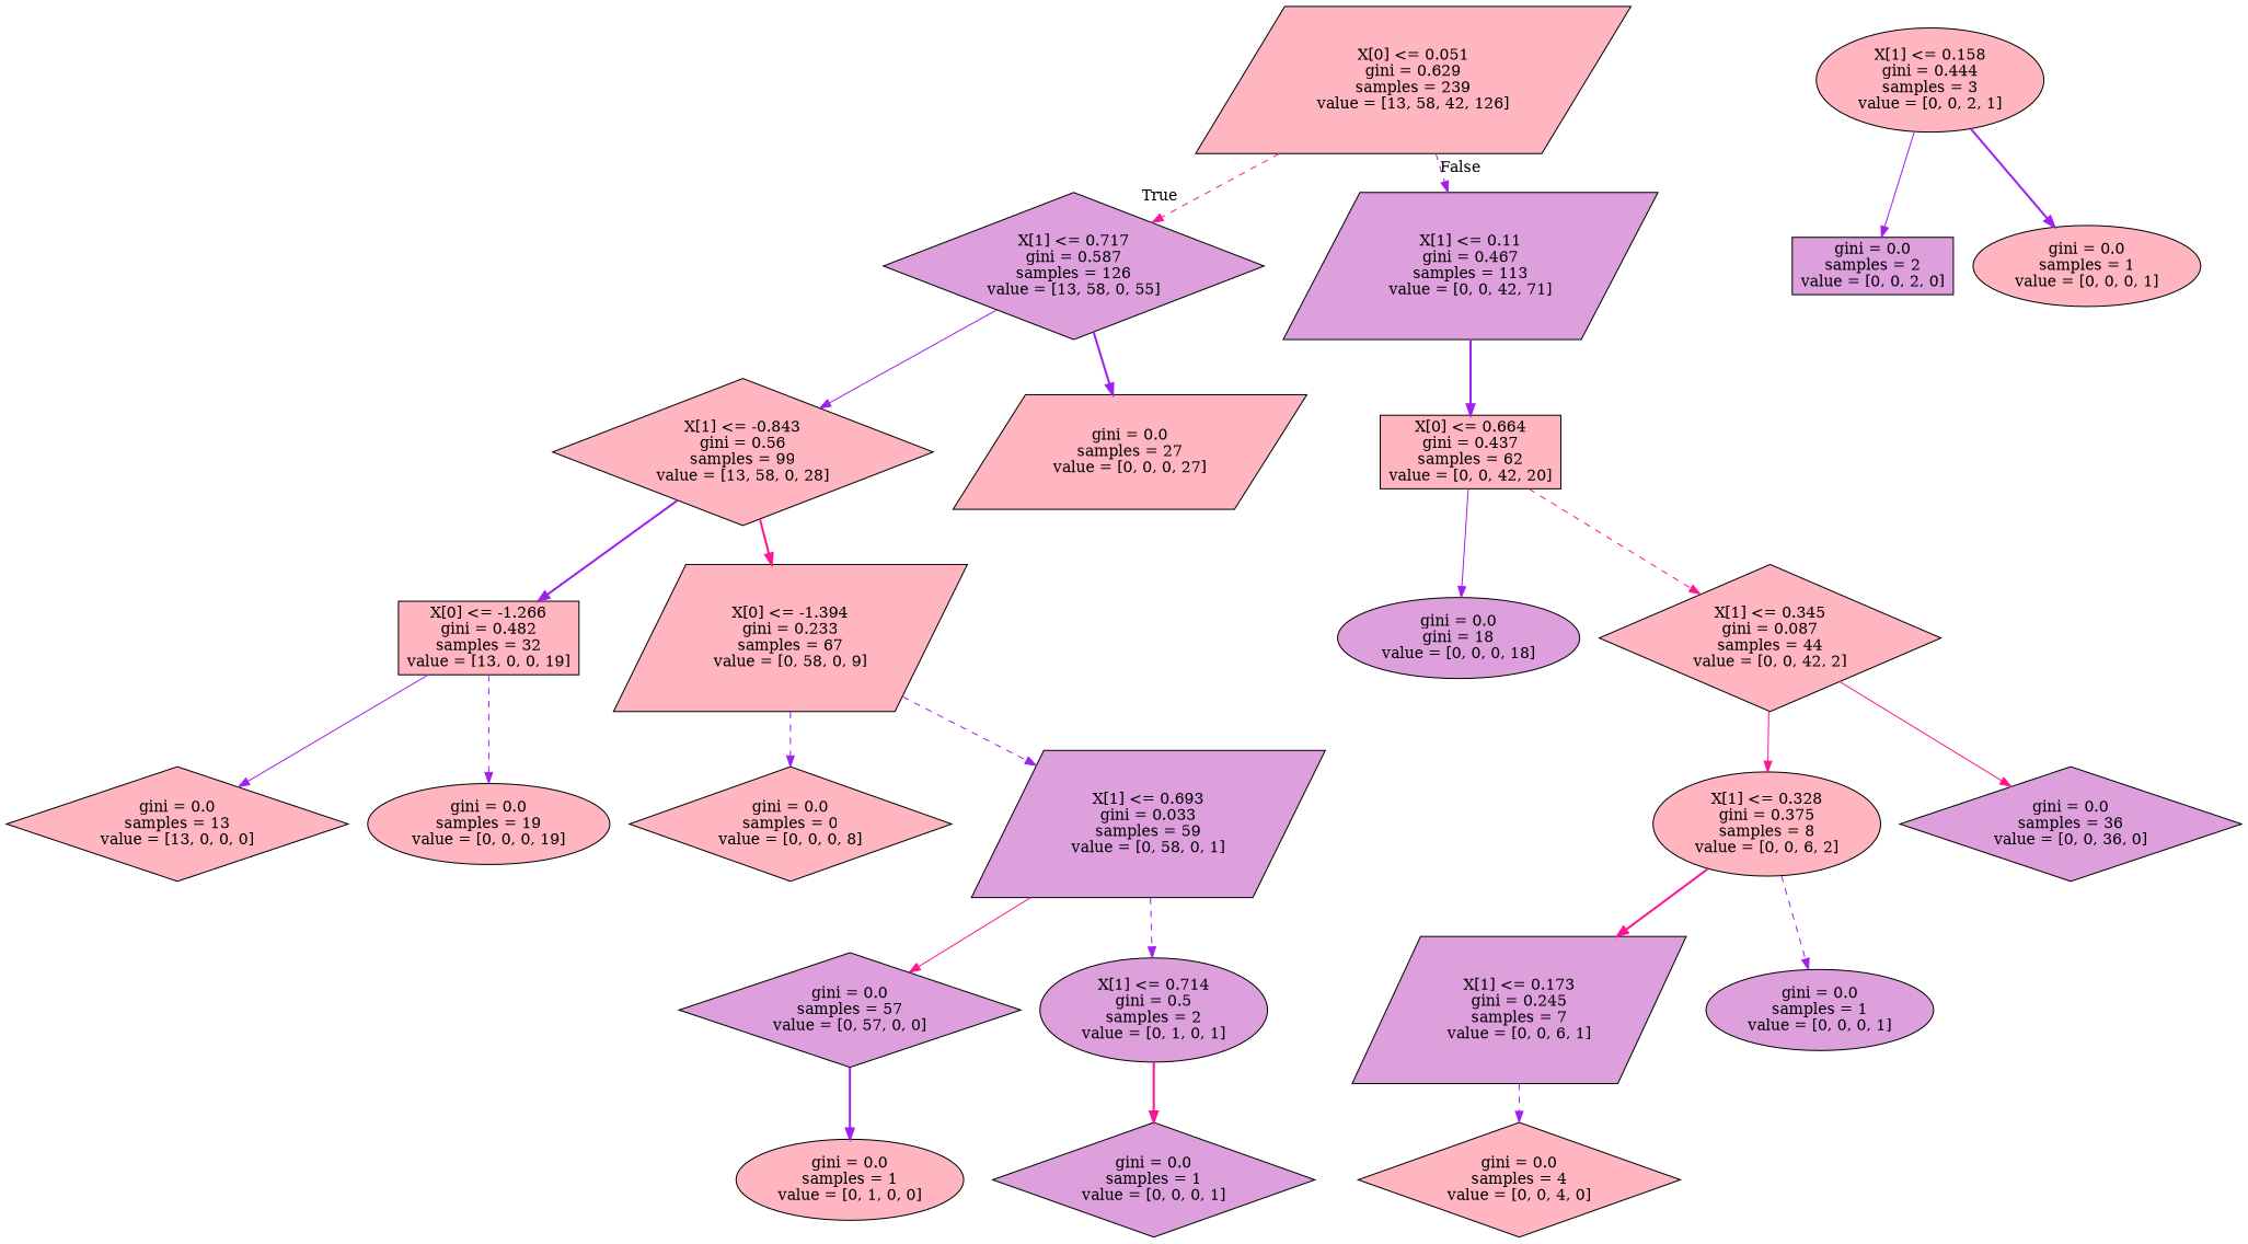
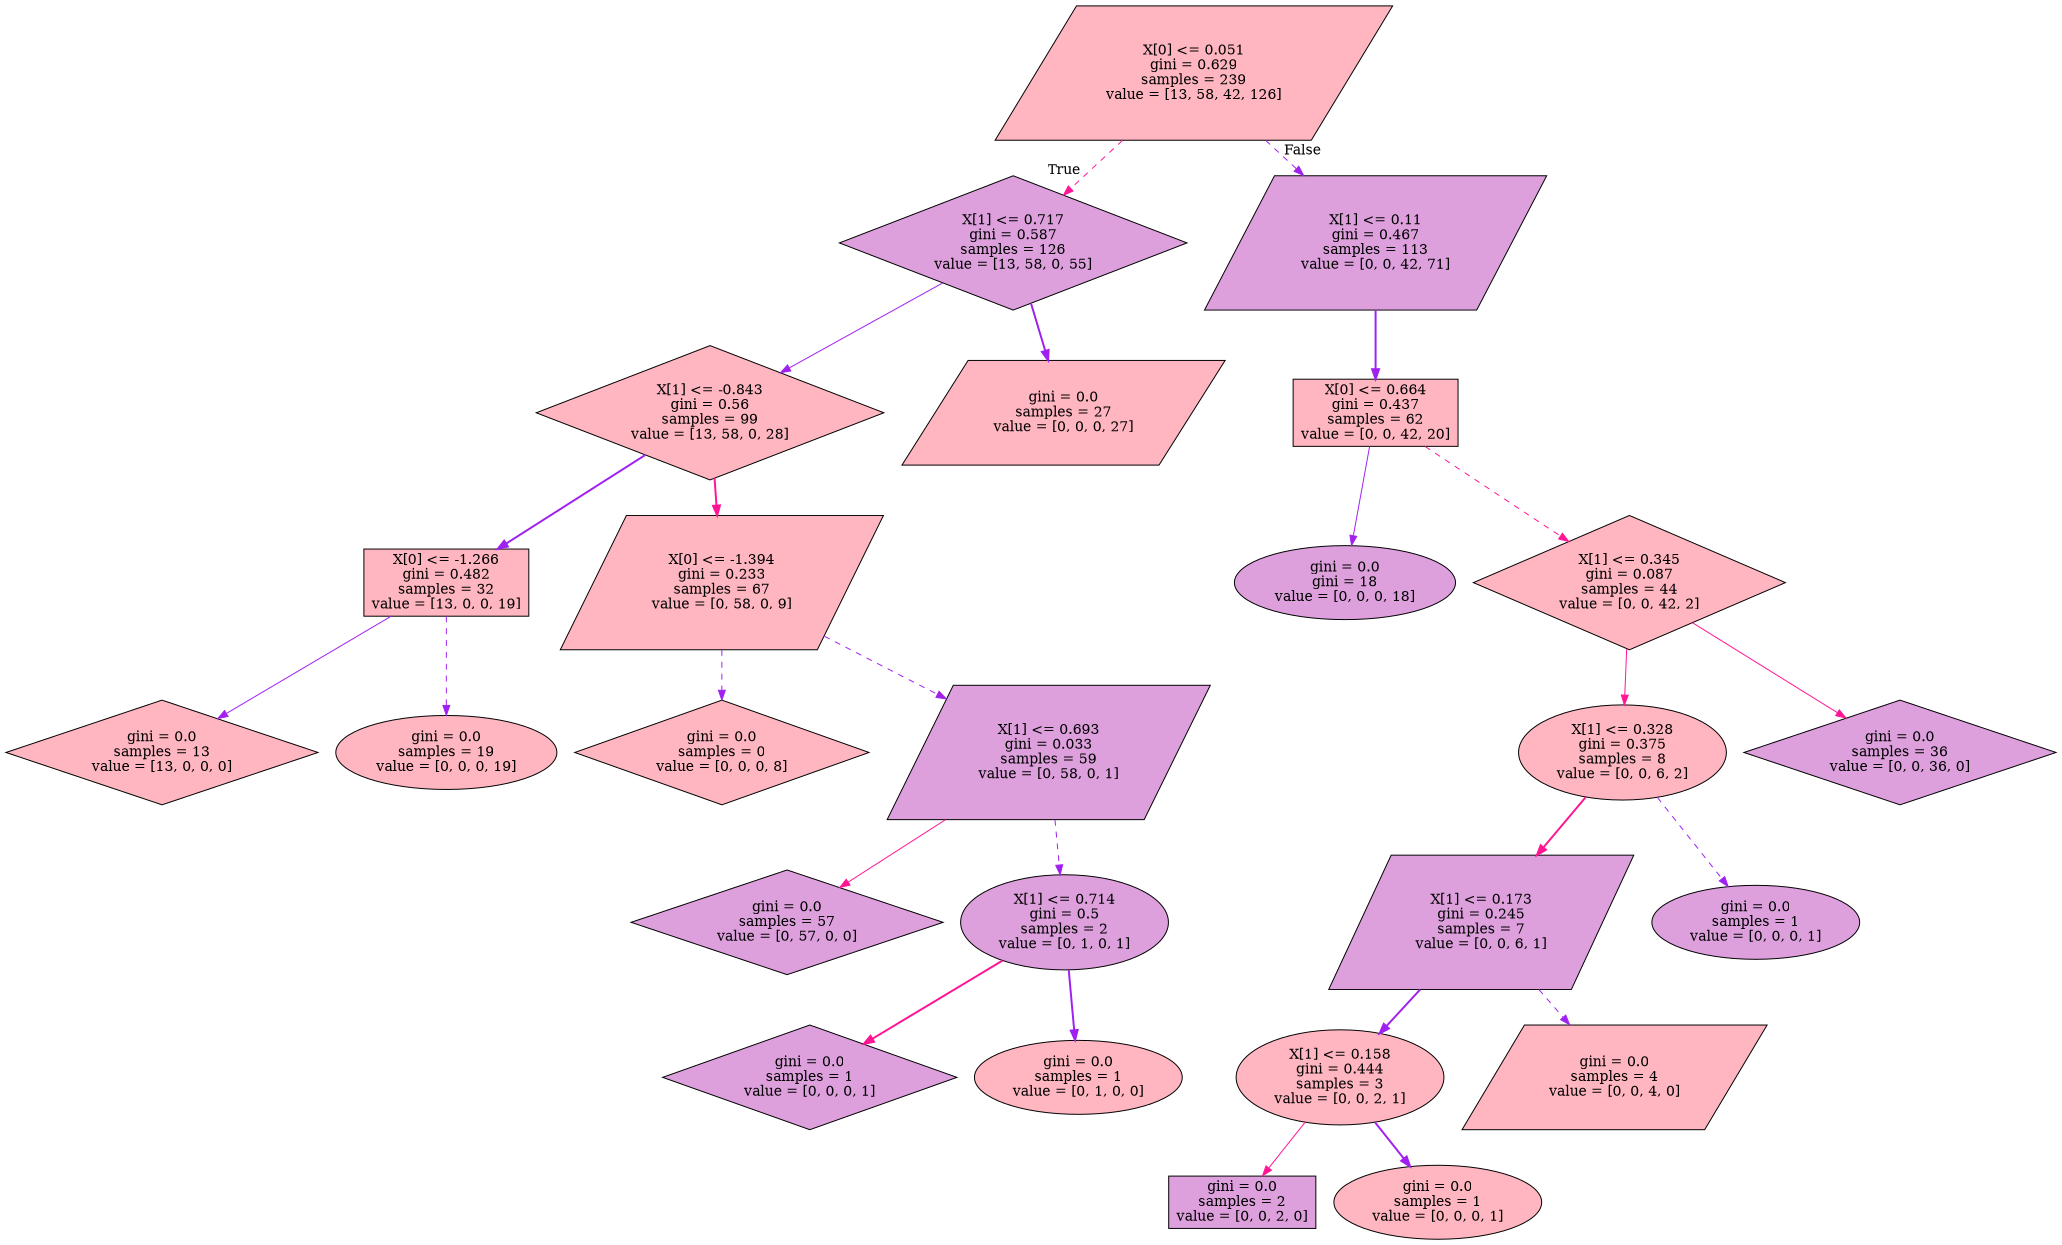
  digraph {
    node [fillcolor=lightpink shape=diamond style=filled]
    edge [color=purple style=dashed]
    n1 [label="X[0] <= 0.051\ngini = 0.629\nsamples = 239\nvalue = [13, 58, 42, 126]" shape=parallelogram]
    n2 [fillcolor=plum label="X[1] <= 0.717\ngini = 0.587\nsamples = 126\nvalue = [13, 58, 0, 55]"]
    n3 [fillcolor=plum label="X[1] <= 0.11\ngini = 0.467\nsamples = 113\nvalue = [0, 0, 42, 71]" shape=parallelogram]
    n4 [label="X[1] <= -0.843\ngini = 0.56\nsamples = 99\nvalue = [13, 58, 0, 28]"]
    n5 [label="gini = 0.0\nsamples = 27\nvalue = [0, 0, 0, 27]" shape=parallelogram]
    n6 [label="X[0] <= 0.664\ngini = 0.437\nsamples = 62\nvalue = [0, 0, 42, 20]" shape=box]
    n7 [label="X[0] <= -1.266\ngini = 0.482\nsamples = 32\nvalue = [13, 0, 0, 19]" shape=box]
    n8 [label="X[0] <= -1.394\ngini = 0.233\nsamples = 67\nvalue = [0, 58, 0, 9]" shape=parallelogram]
    n9 [label="gini = 0.0\nsamples = 13\nvalue = [13, 0, 0, 0]"]
    n10 [label="gini = 0.0\nsamples = 19\nvalue = [0, 0, 0, 19]" shape=ellipse]
    n11 [label="gini = 0.0\nsamples = 0\nvalue = [0, 0, 0, 8]"]
    n12 [fillcolor=plum label="X[1] <= 0.693\ngini = 0.033\nsamples = 59\nvalue = [0, 58, 0, 1]" shape=parallelogram]
    n13 [fillcolor=plum label="gini = 0.0\nsamples = 57\nvalue = [0, 57, 0, 0]"]
    n14 [fillcolor=plum label="X[1] <= 0.714\ngini = 0.5\nsamples = 2\nvalue = [0, 1, 0, 1]" shape=ellipse]
    n15 [fillcolor=plum label="gini = 0.0\nsamples = 1\nvalue = [0, 0, 0, 1]"]
    n16 [label="gini = 0.0\nsamples = 1\nvalue = [0, 1, 0, 0]" shape=ellipse]
    n17 [fillcolor=plum label="gini = 0.0\ngini = 18\nvalue = [0, 0, 0, 18]" shape=ellipse]
    n18 [label="X[1] <= 0.345\ngini = 0.087\nsamples = 44\nvalue = [0, 0, 42, 2]"]
    n19 [label="X[1] <= 0.328\ngini = 0.375\nsamples = 8\nvalue = [0, 0, 6, 2]" shape=ellipse]
    n20 [fillcolor=plum label="gini = 0.0\nsamples = 36\nvalue = [0, 0, 36, 0]"]
    n21 [fillcolor=plum label="X[1] <= 0.173\ngini = 0.245\nsamples = 7\nvalue = [0, 0, 6, 1]" shape=parallelogram]
    n22 [fillcolor=plum label="gini = 0.0\nsamples = 1\nvalue = [0, 0, 0, 1]" shape=ellipse]
    n23 [label="X[1] <= 0.158\ngini = 0.444\nsamples = 3\nvalue = [0, 0, 2, 1]" shape=ellipse]
-   n24 [label="gini = 0.0\nsamples = 4\nvalue = [0, 0, 4, 0]"]
+   n24 [label="gini = 0.0\nsamples = 4\nvalue = [0, 0, 4, 0]" shape=parallelogram]
    n25 [fillcolor=plum label="gini = 0.0\nsamples = 2\nvalue = [0, 0, 2, 0]" shape=box]
    n26 [label="gini = 0.0\nsamples = 1\nvalue = [0, 0, 0, 1]" shape=ellipse]
    n1 -> n2 [color=deeppink headlabel=True labelangle=45 labeldistance=2.5]
    n1 -> n3 [headlabel=False labelangle=-45 labeldistance=2.5]
    n2 -> n4 [style=solid]
    n2 -> n5 [style=bold]
    n3 -> n6 [style=bold]
    n4 -> n7 [style=bold]
    n4 -> n8 [color=deeppink style=bold]
    n6 -> n17 [style=solid]
    n6 -> n18 [color=deeppink]
    n7 -> n9 [style=solid]
    n7 -> n10
    n8 -> n11
    n8 -> n12
    n12 -> n13 [color=deeppink style=solid]
    n12 -> n14
    n14 -> n15 [color=deeppink style=bold]
-   n13 -> n16 [style=bold]
+   n14 -> n16 [style=bold]
    n18 -> n19 [color=deeppink style=solid]
    n18 -> n20 [color=deeppink style=solid]
    n19 -> n21 [color=deeppink style=bold]
    n19 -> n22
+   n21 -> n23 [style=bold]
    n21 -> n24
-   n23 -> n25 [style=solid]
+   n23 -> n25 [color=deeppink style=solid]
    n23 -> n26 [style=bold]
  }
